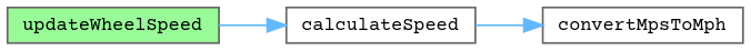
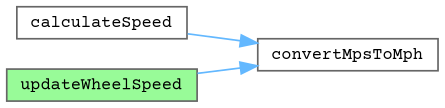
  digraph {
    fontname="Courier Prime"
    rankdir=RL
    node [color=grey40 fillcolor=white fontname="Courier Prime" fontsize=10 shape=box style=filled]
    edge [color=steelblue1 dir=back fontname="Courier Prime" fontsize=10 labelfontname=Helvetica labelfontsize=10 style=solid]
    n1 [color=gray40 fontcolor=black height=0.2 label=convertMpsToMph width=0.4]
    n2 [height=0.2 label=calculateSpeed width=0.4]
    n3 [fillcolor=palegreen height=0.2 label=updateWheelSpeed width=0.4]
    n1 -> n2
-   n2 -> n3
+   n1 -> n3
  }
